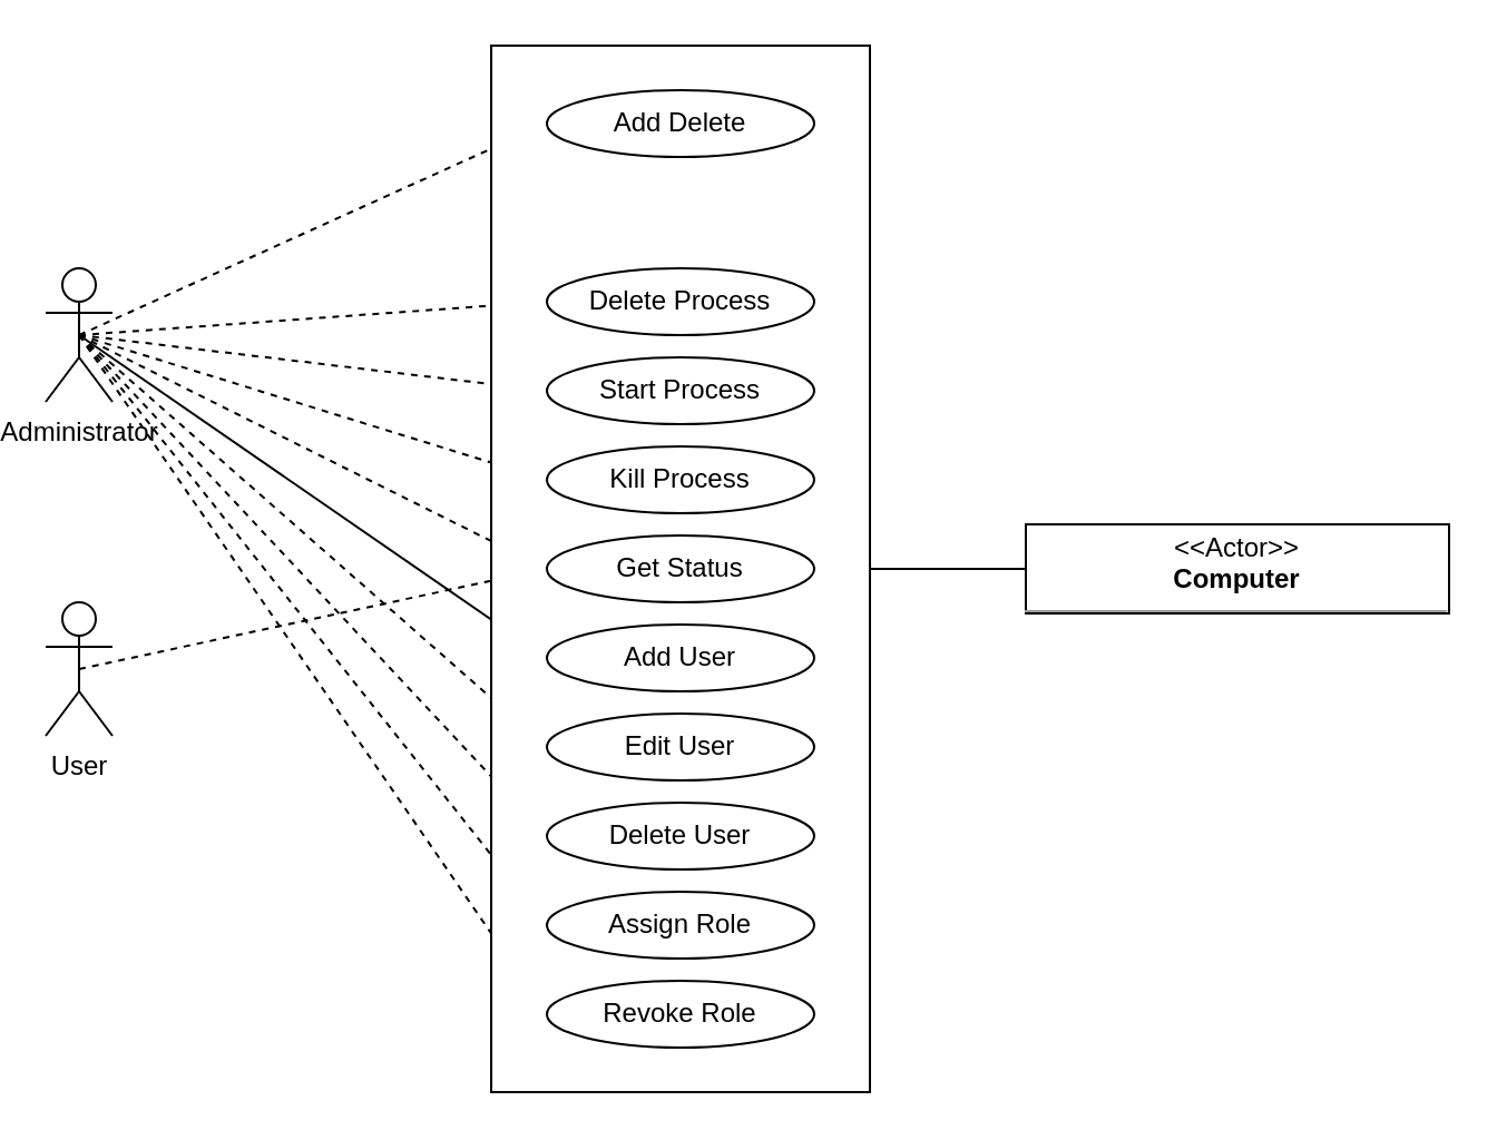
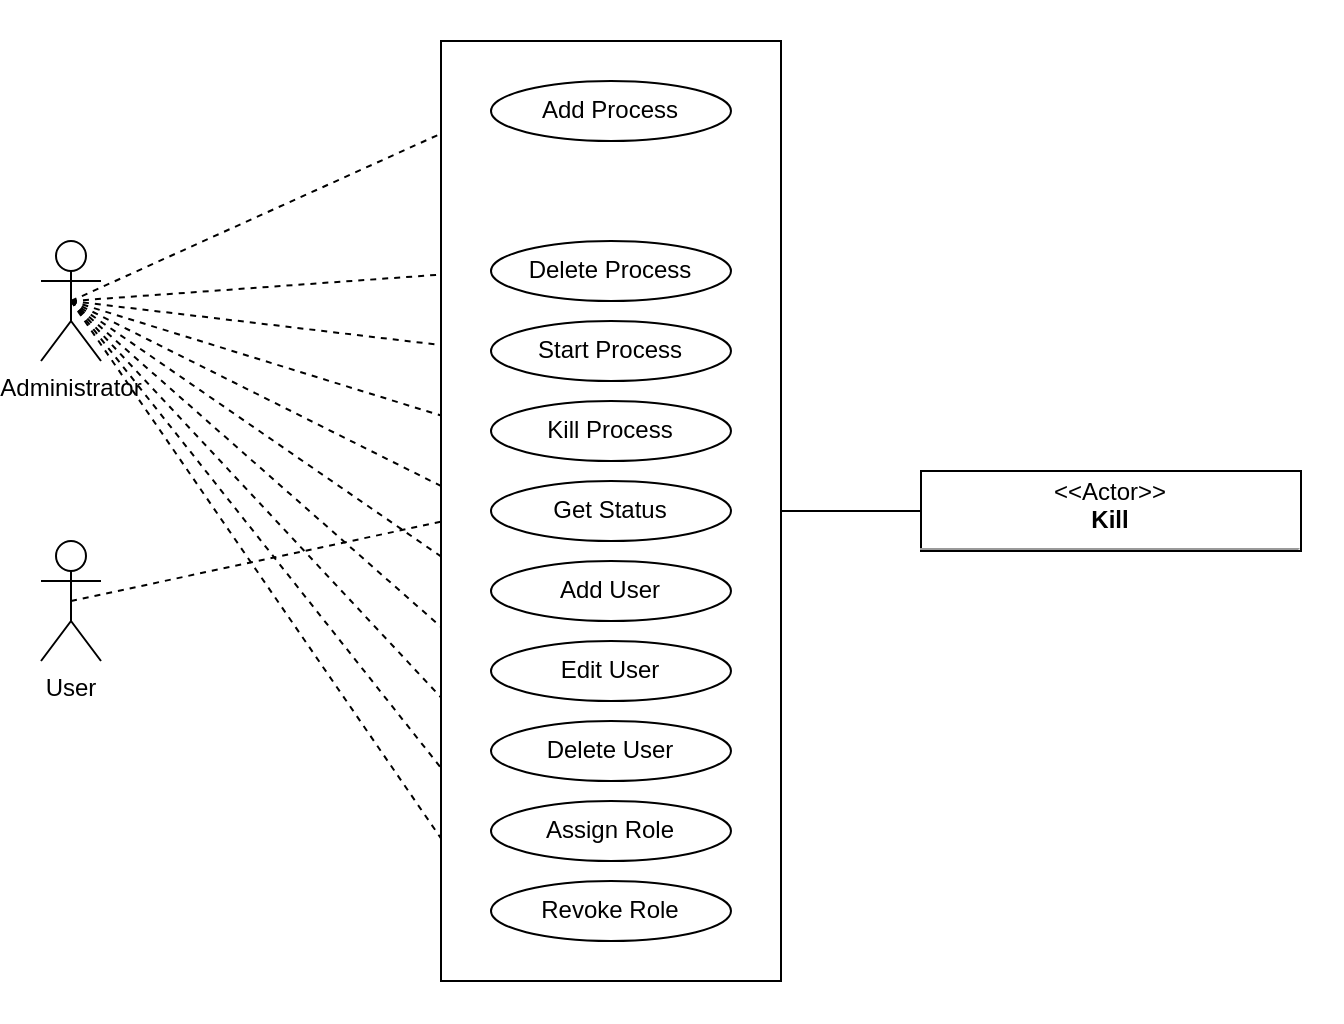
  <mxCell id="0" />
  <mxCell id="1" parent="0" />
  <mxCell id="2" value="Administrator" style="shape=umlActor;verticalLabelPosition=bottom;verticalAlign=top;html=1;outlineConnect=0;" vertex="1" parent="1"><mxGeometry x="20" y="120" width="30" height="60" as="geometry" /></mxCell>
  <mxCell id="3" value="User" style="shape=umlActor;verticalLabelPosition=bottom;verticalAlign=top;html=1;outlineConnect=0;" vertex="1" parent="1"><mxGeometry x="20" y="270" width="30" height="60" as="geometry" /></mxCell>
  <mxCell id="4" value="" style="endArrow=none;dashed=1;html=1;rounded=0;entryX=0;entryY=0.5;entryDx=0;entryDy=0;exitX=0.5;exitY=0.5;exitDx=0;exitDy=0;exitPerimeter=0;" edge="1" parent="1" source="2" target="17"><mxGeometry width="50" height="50" relative="1" as="geometry"><mxPoint x="80" y="150" as="sourcePoint" /><mxPoint x="180" y="110" as="targetPoint" /></mxGeometry></mxCell>
  <mxCell id="5" value="" style="endArrow=none;dashed=1;html=1;rounded=0;entryX=0;entryY=0.5;entryDx=0;entryDy=0;exitX=0.5;exitY=0.5;exitDx=0;exitDy=0;exitPerimeter=0;" edge="1" parent="1" source="2" target="22"><mxGeometry width="50" height="50" relative="1" as="geometry"><mxPoint x="100" y="170" as="sourcePoint" /><mxPoint x="270" y="85" as="targetPoint" /></mxGeometry></mxCell>
  <mxCell id="6" value="" style="endArrow=none;dashed=1;html=1;rounded=0;entryX=0;entryY=0.5;entryDx=0;entryDy=0;exitX=0.5;exitY=0.5;exitDx=0;exitDy=0;exitPerimeter=0;" edge="1" parent="1" source="2" target="20"><mxGeometry width="50" height="50" relative="1" as="geometry"><mxPoint x="110" y="180" as="sourcePoint" /><mxPoint x="280" y="95" as="targetPoint" /></mxGeometry></mxCell>
  <mxCell id="7" value="" style="endArrow=none;dashed=1;html=1;rounded=0;entryX=0;entryY=0.5;entryDx=0;entryDy=0;exitX=0.5;exitY=0.5;exitDx=0;exitDy=0;exitPerimeter=0;" edge="1" parent="1" source="2" target="19"><mxGeometry width="50" height="50" relative="1" as="geometry"><mxPoint x="50" y="160" as="sourcePoint" /><mxPoint x="290" y="105" as="targetPoint" /></mxGeometry></mxCell>
  <mxCell id="8" value="" style="endArrow=none;dashed=1;html=1;rounded=0;entryX=0;entryY=0.5;entryDx=0;entryDy=0;exitX=0.5;exitY=0.5;exitDx=0;exitDy=0;exitPerimeter=0;" edge="1" parent="1" source="2" target="21"><mxGeometry width="50" height="50" relative="1" as="geometry"><mxPoint x="130" y="200" as="sourcePoint" /><mxPoint x="300" y="115" as="targetPoint" /></mxGeometry></mxCell>
  <mxCell id="9" value="" style="endArrow=none;dashed=1;html=1;rounded=0;entryX=0;entryY=0.5;entryDx=0;entryDy=0;exitX=0.5;exitY=0.5;exitDx=0;exitDy=0;exitPerimeter=0;" edge="1" parent="1" source="3" target="21"><mxGeometry width="50" height="50" relative="1" as="geometry"><mxPoint x="140" y="210" as="sourcePoint" /><mxPoint x="310" y="125" as="targetPoint" /></mxGeometry></mxCell>
- <mxCell id="10" value="" style="endArrow=none;dashed=0;html=1;rounded=0;entryX=0;entryY=0.5;entryDx=0;entryDy=0;exitX=0.5;exitY=0.5;exitDx=0;exitDy=0;exitPerimeter=0;" edge="1" parent="1" source="2" target="18"><mxGeometry width="50" height="50" relative="1" as="geometry"><mxPoint x="50" y="160" as="sourcePoint" /><mxPoint x="320" y="135" as="targetPoint" /></mxGeometry></mxCell>
+ <mxCell id="10" value="" style="endArrow=none;dashed=1;html=1;rounded=0;entryX=0;entryY=0.5;entryDx=0;entryDy=0;exitX=0.5;exitY=0.5;exitDx=0;exitDy=0;exitPerimeter=0;" edge="1" parent="1" source="2" target="18"><mxGeometry width="50" height="50" relative="1" as="geometry"><mxPoint x="50" y="160" as="sourcePoint" /><mxPoint x="320" y="135" as="targetPoint" /></mxGeometry></mxCell>
  <mxCell id="11" value="" style="endArrow=none;dashed=1;html=1;rounded=0;entryX=0;entryY=0.5;entryDx=0;entryDy=0;exitX=0.5;exitY=0.5;exitDx=0;exitDy=0;exitPerimeter=0;" edge="1" parent="1" source="2" target="24"><mxGeometry width="50" height="50" relative="1" as="geometry"><mxPoint x="160" y="230" as="sourcePoint" /><mxPoint x="330" y="145" as="targetPoint" /></mxGeometry></mxCell>
  <mxCell id="12" value="" style="endArrow=none;dashed=1;html=1;rounded=0;entryX=0;entryY=0.5;entryDx=0;entryDy=0;exitX=0.5;exitY=0.5;exitDx=0;exitDy=0;exitPerimeter=0;" edge="1" parent="1" source="2" target="23"><mxGeometry width="50" height="50" relative="1" as="geometry"><mxPoint x="170" y="240" as="sourcePoint" /><mxPoint x="340" y="155" as="targetPoint" /></mxGeometry></mxCell>
  <mxCell id="13" value="" style="endArrow=none;dashed=1;html=1;rounded=0;entryX=0;entryY=0.5;entryDx=0;entryDy=0;exitX=0.5;exitY=0.5;exitDx=0;exitDy=0;exitPerimeter=0;" edge="1" parent="1" source="2" target="25"><mxGeometry width="50" height="50" relative="1" as="geometry"><mxPoint x="180" y="250" as="sourcePoint" /><mxPoint x="350" y="165" as="targetPoint" /></mxGeometry></mxCell>
  <mxCell id="14" value="" style="endArrow=none;dashed=1;html=1;rounded=0;entryX=0;entryY=0.5;entryDx=0;entryDy=0;exitX=0.5;exitY=0.5;exitDx=0;exitDy=0;exitPerimeter=0;" edge="1" parent="1" source="2" target="26"><mxGeometry width="50" height="50" relative="1" as="geometry"><mxPoint x="190" y="260" as="sourcePoint" /><mxPoint x="360" y="175" as="targetPoint" /></mxGeometry></mxCell>
  <mxCell id="15" value="" style="group" vertex="1" connectable="0" parent="1"><mxGeometry x="220" y="20" width="170" height="470" as="geometry" /></mxCell>
  <mxCell id="16" value="" style="rounded=0;whiteSpace=wrap;html=1;" vertex="1" parent="15"><mxGeometry width="170" height="470" as="geometry" /></mxCell>
- <mxCell id="17" value="Add Delete" style="ellipse;whiteSpace=wrap;html=1;" vertex="1" parent="15"><mxGeometry x="25" y="20" width="120" height="30" as="geometry" /></mxCell>
+ <mxCell id="17" value="Add Process" style="ellipse;whiteSpace=wrap;html=1;" vertex="1" parent="15"><mxGeometry x="25" y="20" width="120" height="30" as="geometry" /></mxCell>
  <mxCell id="18" value="Add User" style="ellipse;whiteSpace=wrap;html=1;" vertex="1" parent="15"><mxGeometry x="25" y="260" width="120" height="30" as="geometry" /></mxCell>
  <mxCell id="19" value="Kill Process" style="ellipse;whiteSpace=wrap;html=1;" vertex="1" parent="15"><mxGeometry x="25" y="180" width="120" height="30" as="geometry" /></mxCell>
  <mxCell id="20" value="Start Process" style="ellipse;whiteSpace=wrap;html=1;" vertex="1" parent="15"><mxGeometry x="25" y="140" width="120" height="30" as="geometry" /></mxCell>
  <mxCell id="21" value="Get Status" style="ellipse;whiteSpace=wrap;html=1;" vertex="1" parent="15"><mxGeometry x="25" y="220" width="120" height="30" as="geometry" /></mxCell>
  <mxCell id="22" value="Delete Process" style="ellipse;whiteSpace=wrap;html=1;" vertex="1" parent="15"><mxGeometry x="25" y="100" width="120" height="30" as="geometry" /></mxCell>
  <mxCell id="23" value="Delete User" style="ellipse;whiteSpace=wrap;html=1;" vertex="1" parent="15"><mxGeometry x="25" y="340" width="120" height="30" as="geometry" /></mxCell>
  <mxCell id="24" value="Edit User" style="ellipse;whiteSpace=wrap;html=1;" vertex="1" parent="15"><mxGeometry x="25" y="300" width="120" height="30" as="geometry" /></mxCell>
  <mxCell id="25" value="Assign Role" style="ellipse;whiteSpace=wrap;html=1;" vertex="1" parent="15"><mxGeometry x="25" y="380" width="120" height="30" as="geometry" /></mxCell>
  <mxCell id="26" value="Revoke Role" style="ellipse;whiteSpace=wrap;html=1;" vertex="1" parent="15"><mxGeometry x="25" y="420" width="120" height="30" as="geometry" /></mxCell>
- <mxCell id="27" value="&lt;p style=&quot;margin:0px;margin-top:4px;text-align:center;&quot;&gt;&amp;lt;&amp;lt;Actor&amp;gt;&amp;gt;&lt;br&gt;&lt;b&gt;Computer&lt;/b&gt;&lt;/p&gt;&lt;hr size=&quot;1&quot;&gt;" style="verticalAlign=top;align=left;overflow=fill;fontSize=12;fontFamily=Helvetica;html=1;" vertex="1" parent="1"><mxGeometry x="460" y="235" width="190" height="40" as="geometry" /></mxCell>
+ <mxCell id="27" value="&lt;p style=&quot;margin:0px;margin-top:4px;text-align:center;&quot;&gt;&amp;lt;&amp;lt;Actor&amp;gt;&amp;gt;&lt;br&gt;&lt;b&gt;Kill&lt;/b&gt;&lt;/p&gt;&lt;hr size=&quot;1&quot;&gt;" style="verticalAlign=top;align=left;overflow=fill;fontSize=12;fontFamily=Helvetica;html=1;" vertex="1" parent="1"><mxGeometry x="460" y="235" width="190" height="40" as="geometry" /></mxCell>
  <mxCell id="28" value="" style="endArrow=none;html=1;rounded=0;entryX=0;entryY=0.5;entryDx=0;entryDy=0;exitX=1;exitY=0.5;exitDx=0;exitDy=0;" edge="1" parent="1" source="16" target="27"><mxGeometry width="50" height="50" relative="1" as="geometry"><mxPoint x="470" y="320" as="sourcePoint" /><mxPoint x="520" y="270" as="targetPoint" /></mxGeometry></mxCell>
